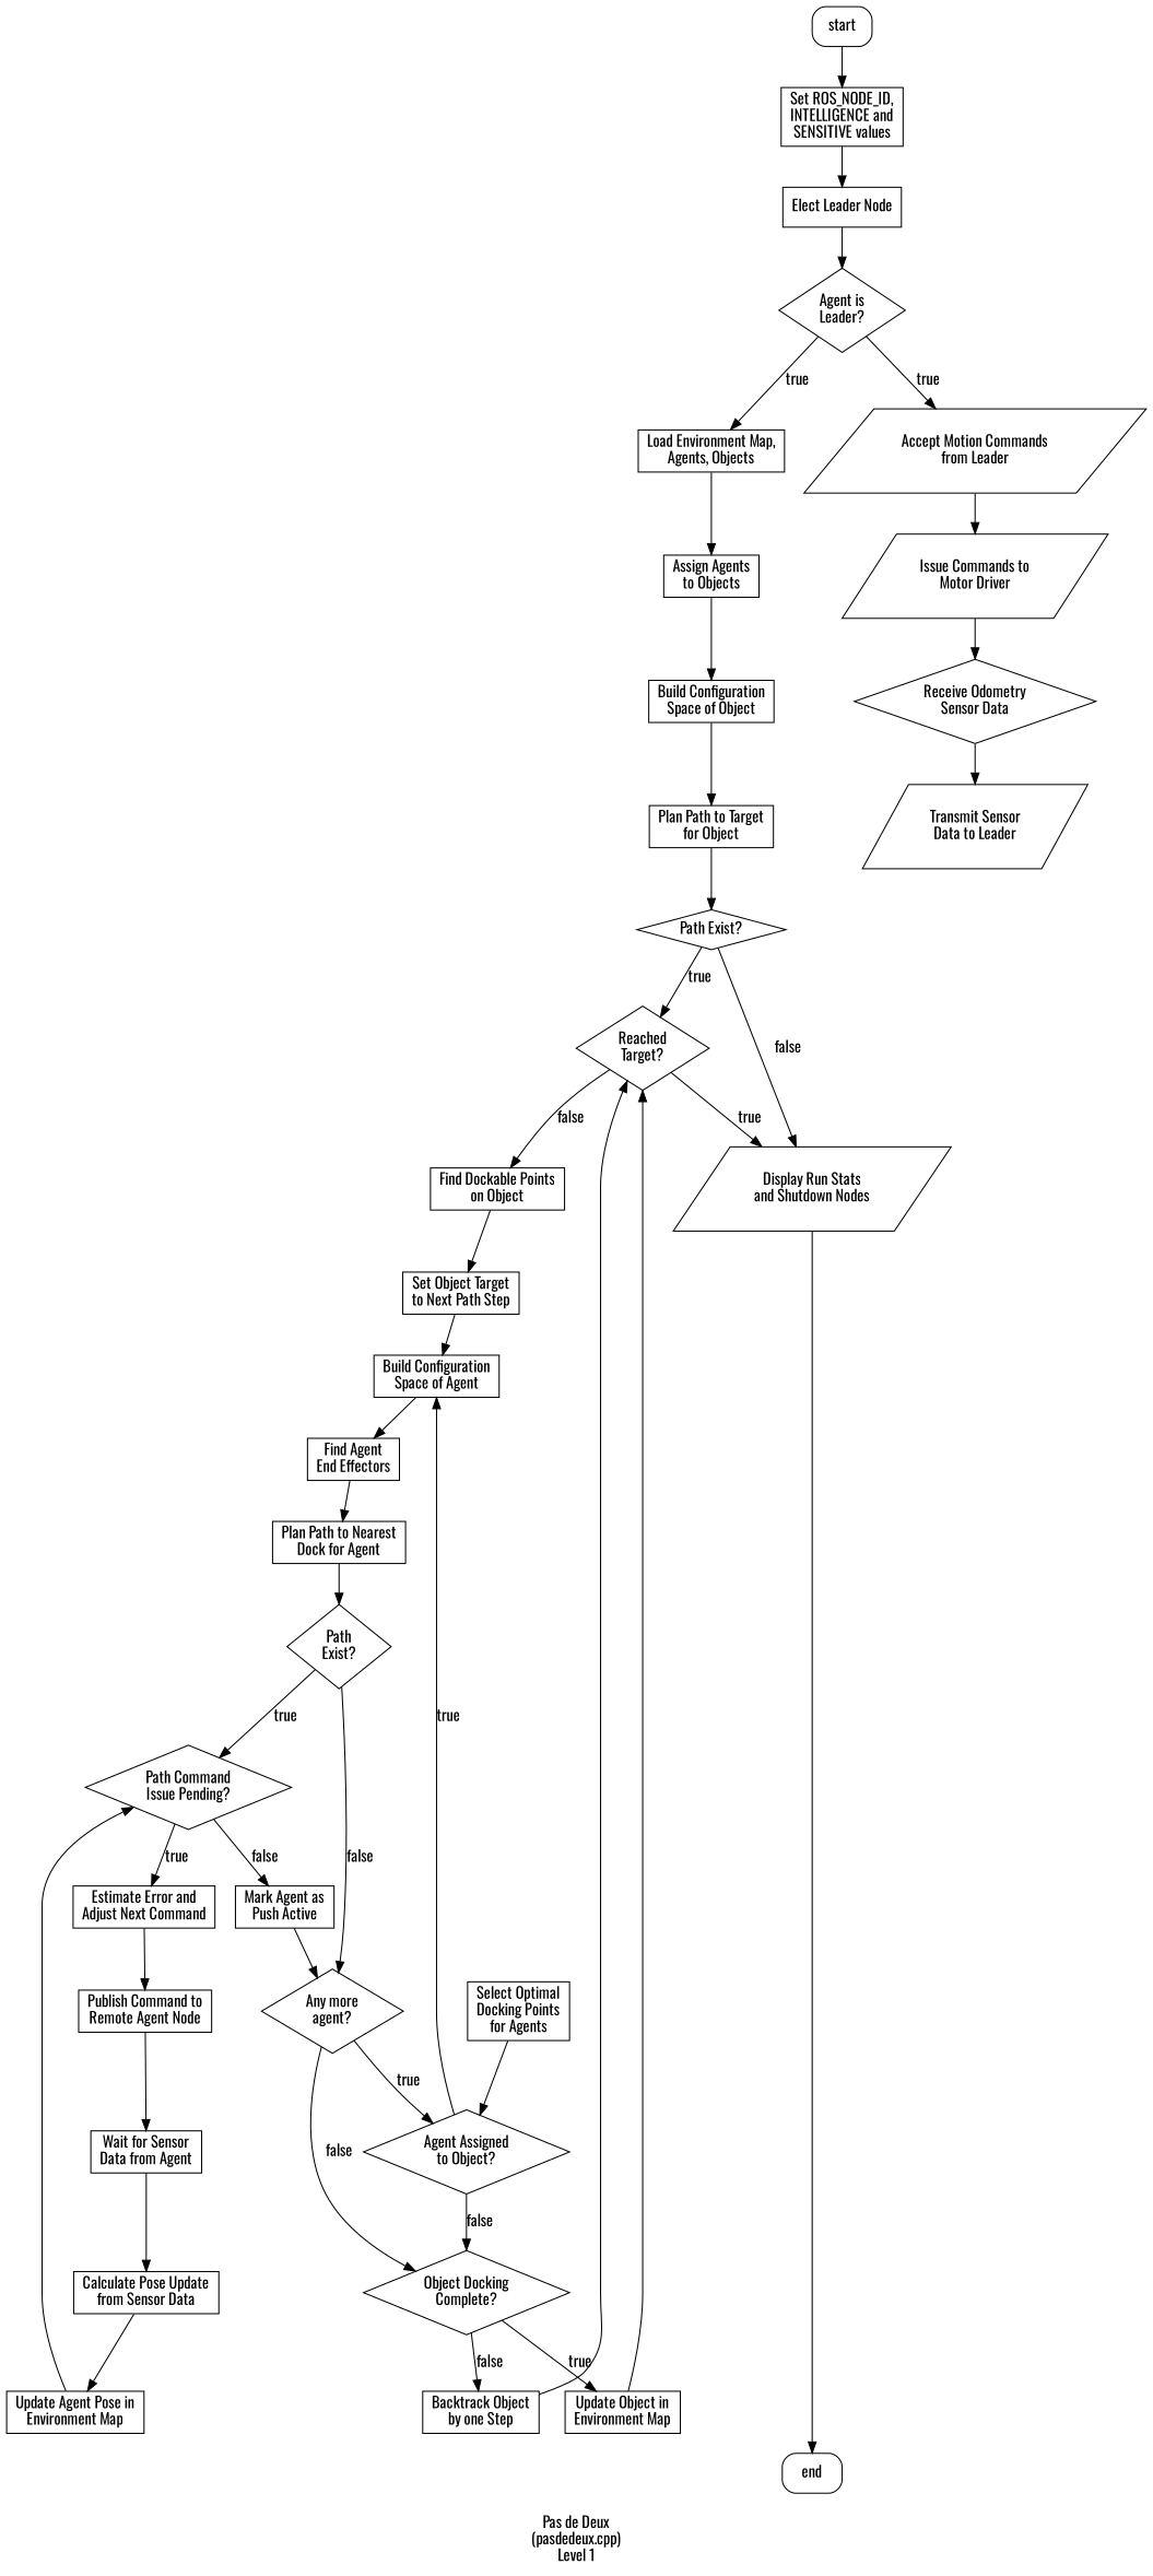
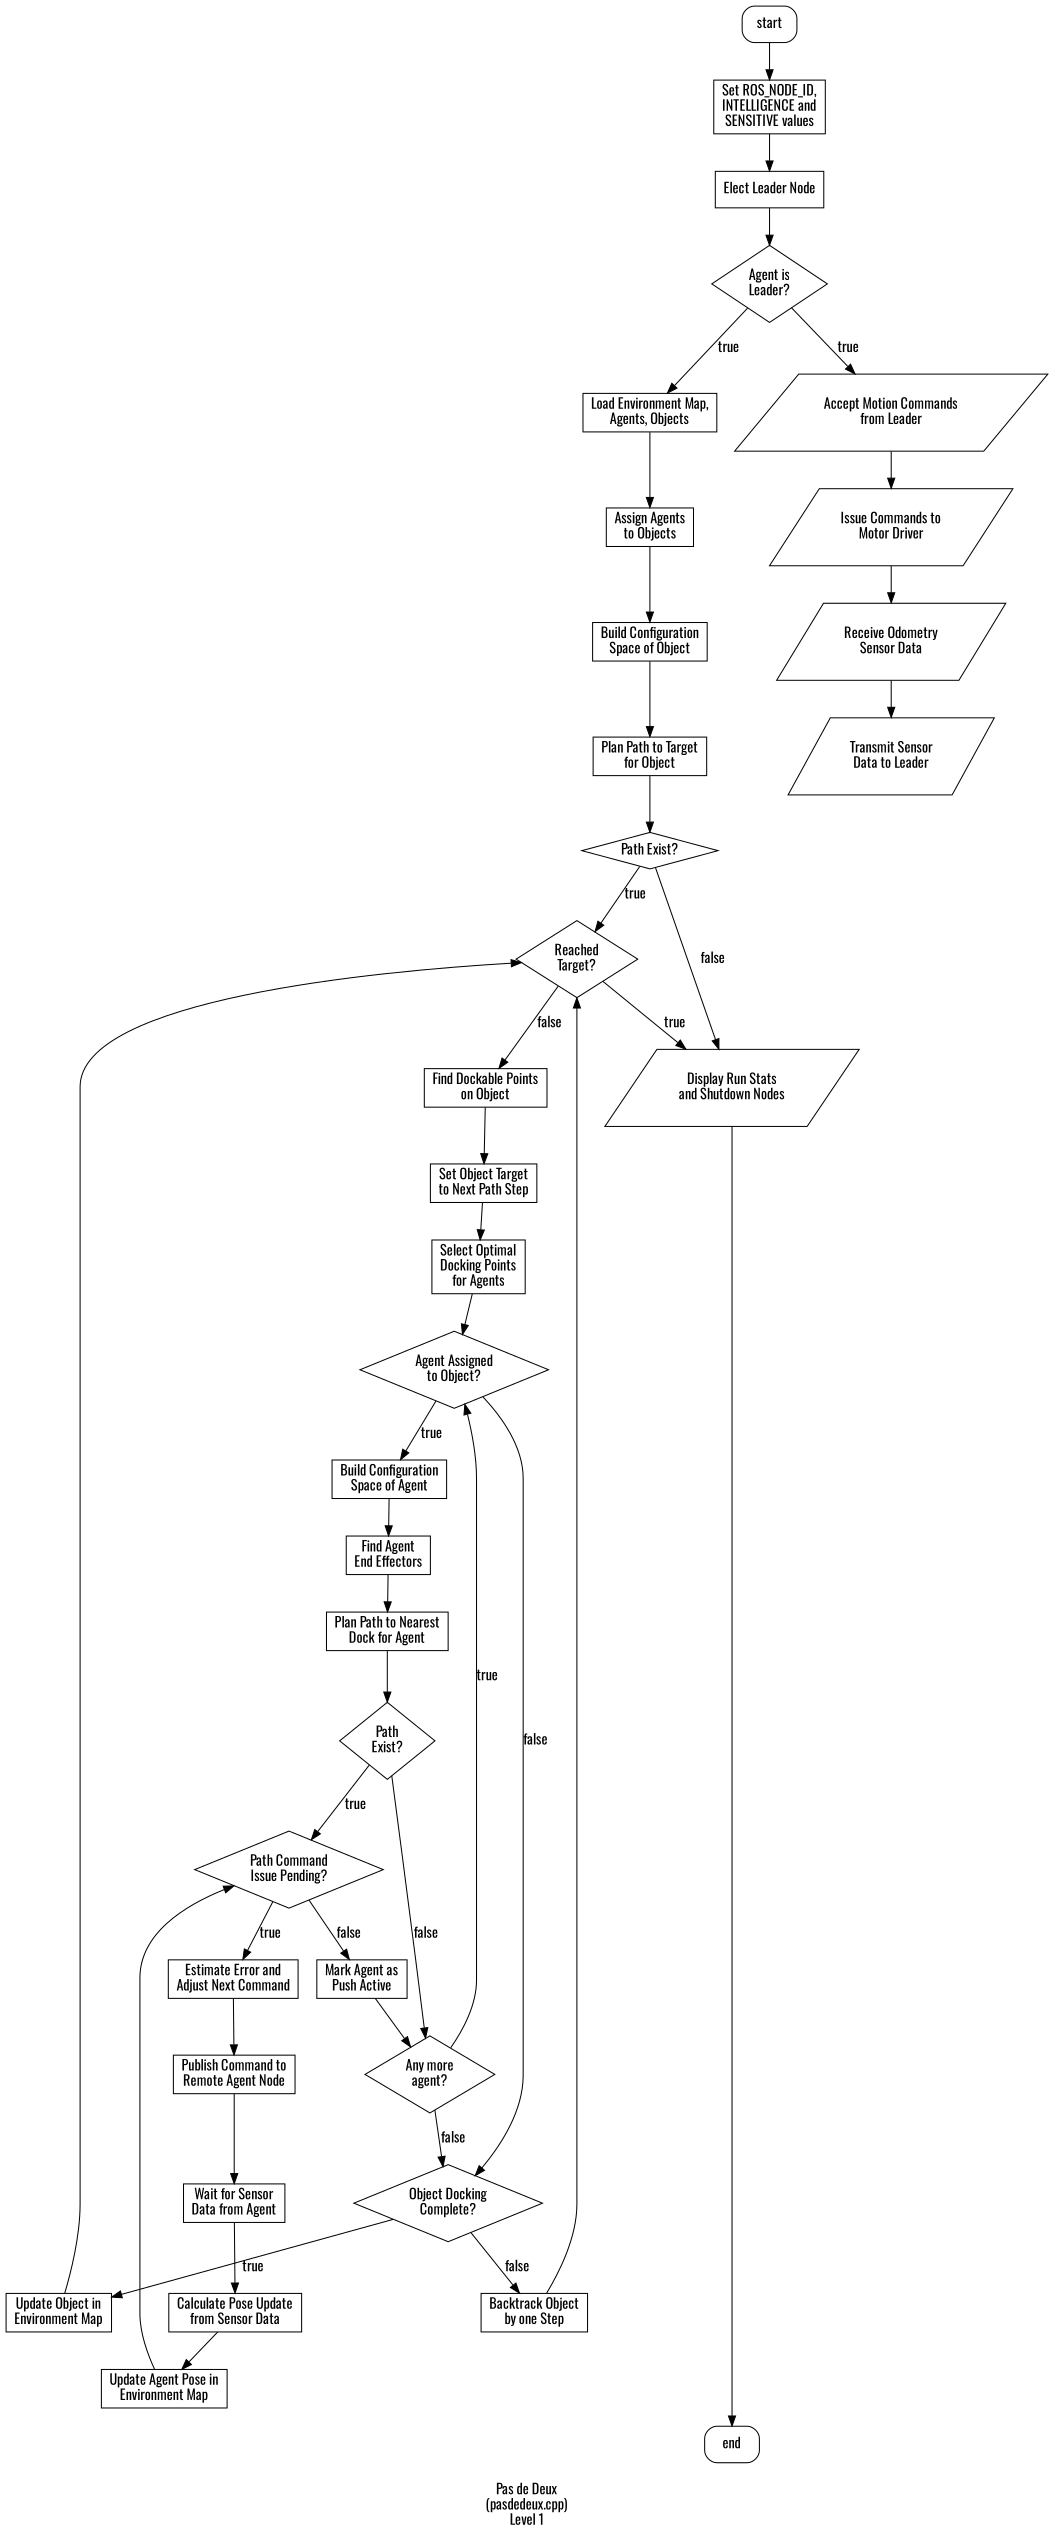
  digraph {
    fontname=Oswald
    label="\nPas de Deux\n(pasdedeux.cpp)\nLevel 1"
    node [fontname=Oswald shape=box]
    edge [fontname=Oswald]
    end [style=rounded]
    n2 [label="Set ROS_NODE_ID,\nINTELLIGENCE and\nSENSITIVE values"]
    n3 [label="Elect Leader Node"]
    start [style=rounded]
    n5 [label="Agent is\nLeader?" shape=diamond]
    n6 [label="Accept Motion Commands\nfrom Leader" shape=parallelogram]
    n7 [label="Load Environment Map,\nAgents, Objects"]
    n8 [label="Issue Commands to\nMotor Driver" shape=parallelogram]
    n9 [label="Assign Agents\nto Objects"]
-   n10 [label="Receive Odometry\nSensor Data" shape=diamond]
+   n10 [label="Receive Odometry\nSensor Data" shape=parallelogram]
    n11 [label="Transmit Sensor\nData to Leader" shape=parallelogram]
    n12 [label="Build Configuration\nSpace of Object"]
    n13 [label="Plan Path to Target\nfor Object"]
    n14 [label="Path Exist?" shape=diamond]
    n15 [label="Display Run Stats\nand Shutdown Nodes" shape=parallelogram]
    n16 [label="Reached\nTarget?" shape=diamond]
    n17 [label="Find Dockable Points\non Object"]
    n18 [label="Set Object Target\nto Next Path Step"]
    n19 [label="Select Optimal\nDocking Points\nfor Agents"]
    n20 [label="Agent Assigned\nto Object?" shape=diamond]
    n21 [label="Build Configuration\nSpace of Agent"]
    n22 [label="Object Docking\nComplete?" shape=diamond]
    n23 [label="Find Agent\nEnd Effectors"]
    n24 [label="Any more\nagent?" shape=diamond]
    n25 [label="Plan Path to Nearest\nDock for Agent"]
    n26 [label="Path\nExist?" shape=diamond]
    n27 [label="Path Command\nIssue Pending?" shape=diamond]
    n28 [label="Estimate Error and\nAdjust Next Command"]
    n29 [label="Mark Agent as\nPush Active"]
    n30 [label="Update Object in\nEnvironment Map"]
    n31 [label="Backtrack Object\nby one Step"]
    n32 [label="Publish Command to\nRemote Agent Node"]
    n33 [label="Wait for Sensor\nData from Agent"]
    n34 [label="Calculate Pose Update\nfrom Sensor Data"]
    n35 [label="Update Agent Pose in\nEnvironment Map"]
    subgraph sub_1 {
      rank=sink
      end
    }
    n2 -> n3
    n3 -> n5
    start -> n2
    n5 -> n6 [label=true]
    n5 -> n7 [label=true]
    n6 -> n8
    n7 -> n9
    n8 -> n10
    n9 -> n12
    n10 -> n11
    n12 -> n13
    n13 -> n14
    n14 -> n15 [label=false]
    n14 -> n16 [label=true]
    n15 -> end
    n16 -> n15 [label=true]
    n16 -> n17 [label=false]
    n17 -> n18
-   n18 -> n21
+   n18 -> n19
    n19 -> n20
    n20 -> n21 [label=true]
    n20 -> n22 [label=false]
    n21 -> n23
    n22 -> n30 [label=true]
    n22 -> n31 [label=false]
    n23 -> n25
    n24 -> n20 [label=true]
    n24 -> n22 [label=false]
    n25 -> n26
    n26 -> n24 [label=false]
    n26 -> n27 [label=true]
    n27 -> n28 [label=true]
    n27 -> n29 [label=false]
    n28 -> n32
    n29 -> n24
    n30 -> n16
    n31 -> n16
    n32 -> n33
    n33 -> n34
    n34 -> n35
    n35 -> n27
  }
